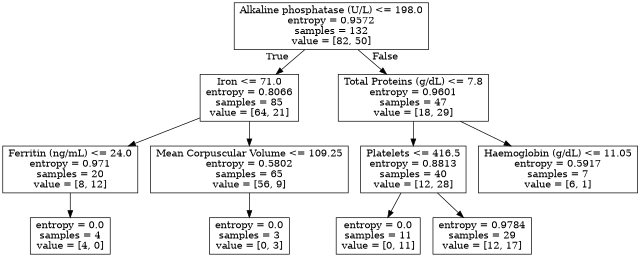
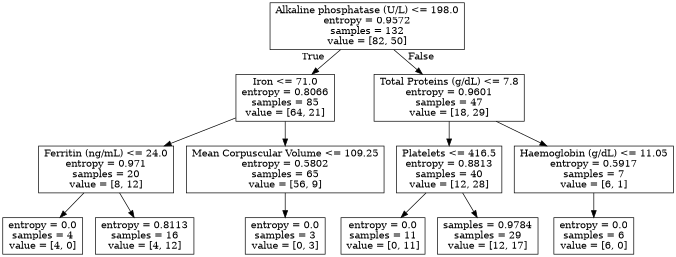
  digraph {
    node [shape=box]
    n1 [label="Alkaline phosphatase (U/L) <= 198.0\nentropy = 0.9572\nsamples = 132\nvalue = [82, 50]"]
    n2 [label="Iron <= 71.0\nentropy = 0.8066\nsamples = 85\nvalue = [64, 21]"]
    n3 [label="Total Proteins (g/dL) <= 7.8\nentropy = 0.9601\nsamples = 47\nvalue = [18, 29]"]
    n4 [label="Ferritin (ng/mL) <= 24.0\nentropy = 0.971\nsamples = 20\nvalue = [8, 12]"]
    n5 [label="Mean Corpuscular Volume <= 109.25\nentropy = 0.5802\nsamples = 65\nvalue = [56, 9]"]
    n6 [label="Platelets <= 416.5\nentropy = 0.8813\nsamples = 40\nvalue = [12, 28]"]
    n7 [label="Haemoglobin (g/dL) <= 11.05\nentropy = 0.5917\nsamples = 7\nvalue = [6, 1]"]
    n8 [label="entropy = 0.0\nsamples = 4\nvalue = [4, 0]"]
+   n9 [label="entropy = 0.8113\nsamples = 16\nvalue = [4, 12]"]
    n10 [label="entropy = 0.0\nsamples = 3\nvalue = [0, 3]"]
    n11 [label="entropy = 0.0\nsamples = 11\nvalue = [0, 11]"]
-   n12 [label="entropy = 0.9784\nsamples = 29\nvalue = [12, 17]"]
+   n12 [label="samples = 0.9784\nsamples = 29\nvalue = [12, 17]"]
+   n13 [label="entropy = 0.0\nsamples = 6\nvalue = [6, 0]"]
    n1 -> n2 [headlabel=True labelangle=45 labeldistance=2.5]
    n1 -> n3 [headlabel=False labelangle=-45 labeldistance=2.5]
    n2 -> n4
    n2 -> n5
    n3 -> n6
    n3 -> n7
    n4 -> n8
+   n4 -> n9
    n5 -> n10
    n6 -> n11
    n6 -> n12
+   n7 -> n13
  }
